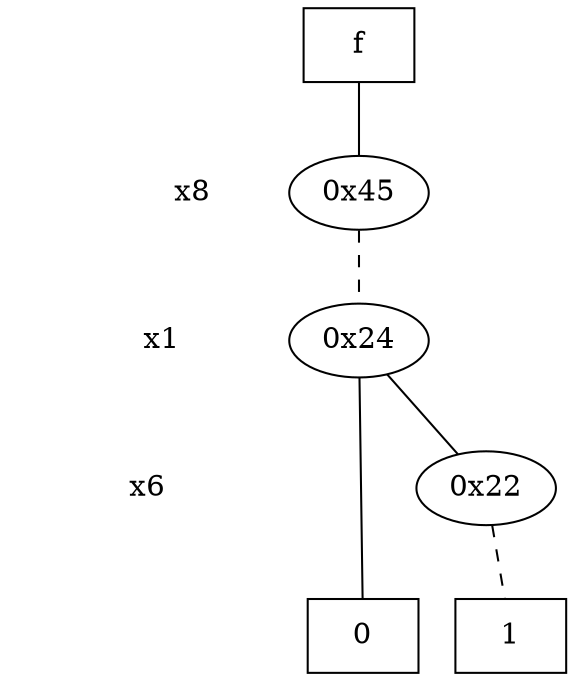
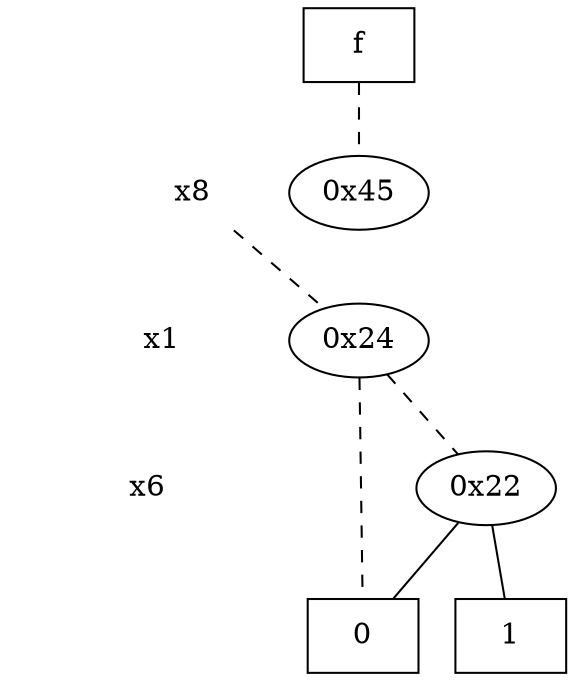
  digraph {
    fontname="DejaVu Serif"
    node [fontname="DejaVu Serif" shape=plaintext]
    edge [dir=none fontname="DejaVu Serif" style=invis]
    "CONST NODES" [style=invis]
    n2 [label=x8]
    " x1 "
    n4 [label=x6]
    "  f  " [shape=box]
    n6 [label="0x45" shape=""]
    "0x24" [shape=""]
    "0x22" [shape=""]
    n9 [label=0 shape=box]
    n10 [label=1 shape=box]
    subgraph sub_1 {
      "CONST NODES"
      n2
      " x1 "
      n4
    }
    subgraph sub_2 {
      rank=same
      "  f  "
    }
    subgraph sub_3 {
      rank=same
      n2
      n6
    }
    subgraph sub_4 {
      rank=same
      " x1 "
      "0x24"
    }
    subgraph sub_5 {
      rank=same
      n4
      "0x22"
    }
    subgraph sub_6 {
      rank=same
      "CONST NODES"
      subgraph sub_7 {
        rank=same
        n9
        n10
      }
    }
    n2 -> " x1 "
    " x1 " -> n4
    n4 -> "CONST NODES"
-   "  f  " -> n6 [style=solid]
-   n6 -> "0x24" [style=dashed]
-   "0x24" -> "0x22" [style=solid]
-   "0x24" -> n9 [style=""]
-   "0x22" -> n10 [style=dashed]
+   "  f  " -> n6 [style=dashed]
+   n2 -> "0x24" [style=dashed]
+   "0x24" -> "0x22" [style=dashed]
+   "0x24" -> n9 [style=dashed]
+   "0x22" -> n9 [style=""]
+   "0x22" -> n10 [style=solid]
  }
